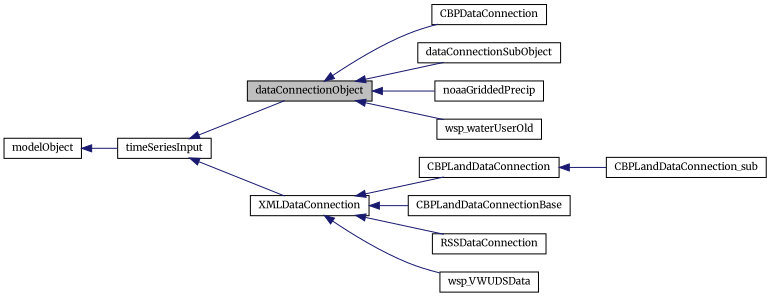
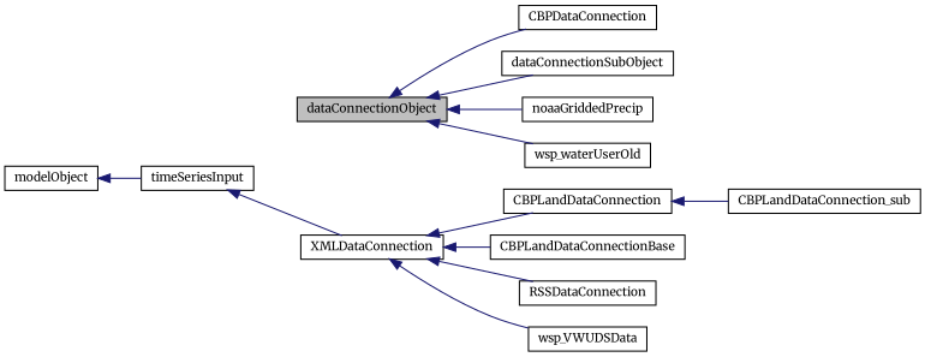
  digraph {
    fontname=Merriweather
    rankdir=LR
    node [color=black fillcolor=white fontname=Merriweather fontsize=10 shape=record style=filled]
    edge [color=midnightblue dir=back fontname=Merriweather fontsize=10 labelfontname=Helvetica labelfontsize=10 style=solid]
    n1 [fillcolor=grey75 fontcolor=black height=0.2 label=dataConnectionObject width=0.4]
    n2 [height=0.2 label=CBPDataConnection width=0.4]
    n3 [height=0.2 label=dataConnectionSubObject width=0.4]
    n4 [height=0.2 label=noaaGriddedPrecip width=0.4]
    n5 [height=0.2 label=wsp_waterUserOld width=0.4]
    n6 [height=0.2 label=XMLDataConnection width=0.4]
    n7 [height=0.2 label=CBPLandDataConnection width=0.4]
    n8 [height=0.2 label=CBPLandDataConnectionBase width=0.4]
    n9 [height=0.2 label=RSSDataConnection width=0.4]
    n10 [height=0.2 label=wsp_VWUDSData width=0.4]
    n11 [height=0.2 label=timeSeriesInput width=0.4]
    n12 [height=0.2 label=modelObject width=0.4]
    n13 [height=0.2 label=CBPLandDataConnection_sub width=0.4]
    n1 -> n2
    n1 -> n3
    n1 -> n4
    n1 -> n5
    n6 -> n7
    n6 -> n8
    n6 -> n9
    n6 -> n10
    n7 -> n13
-   n11 -> n1
    n11 -> n6
    n12 -> n11
  }
